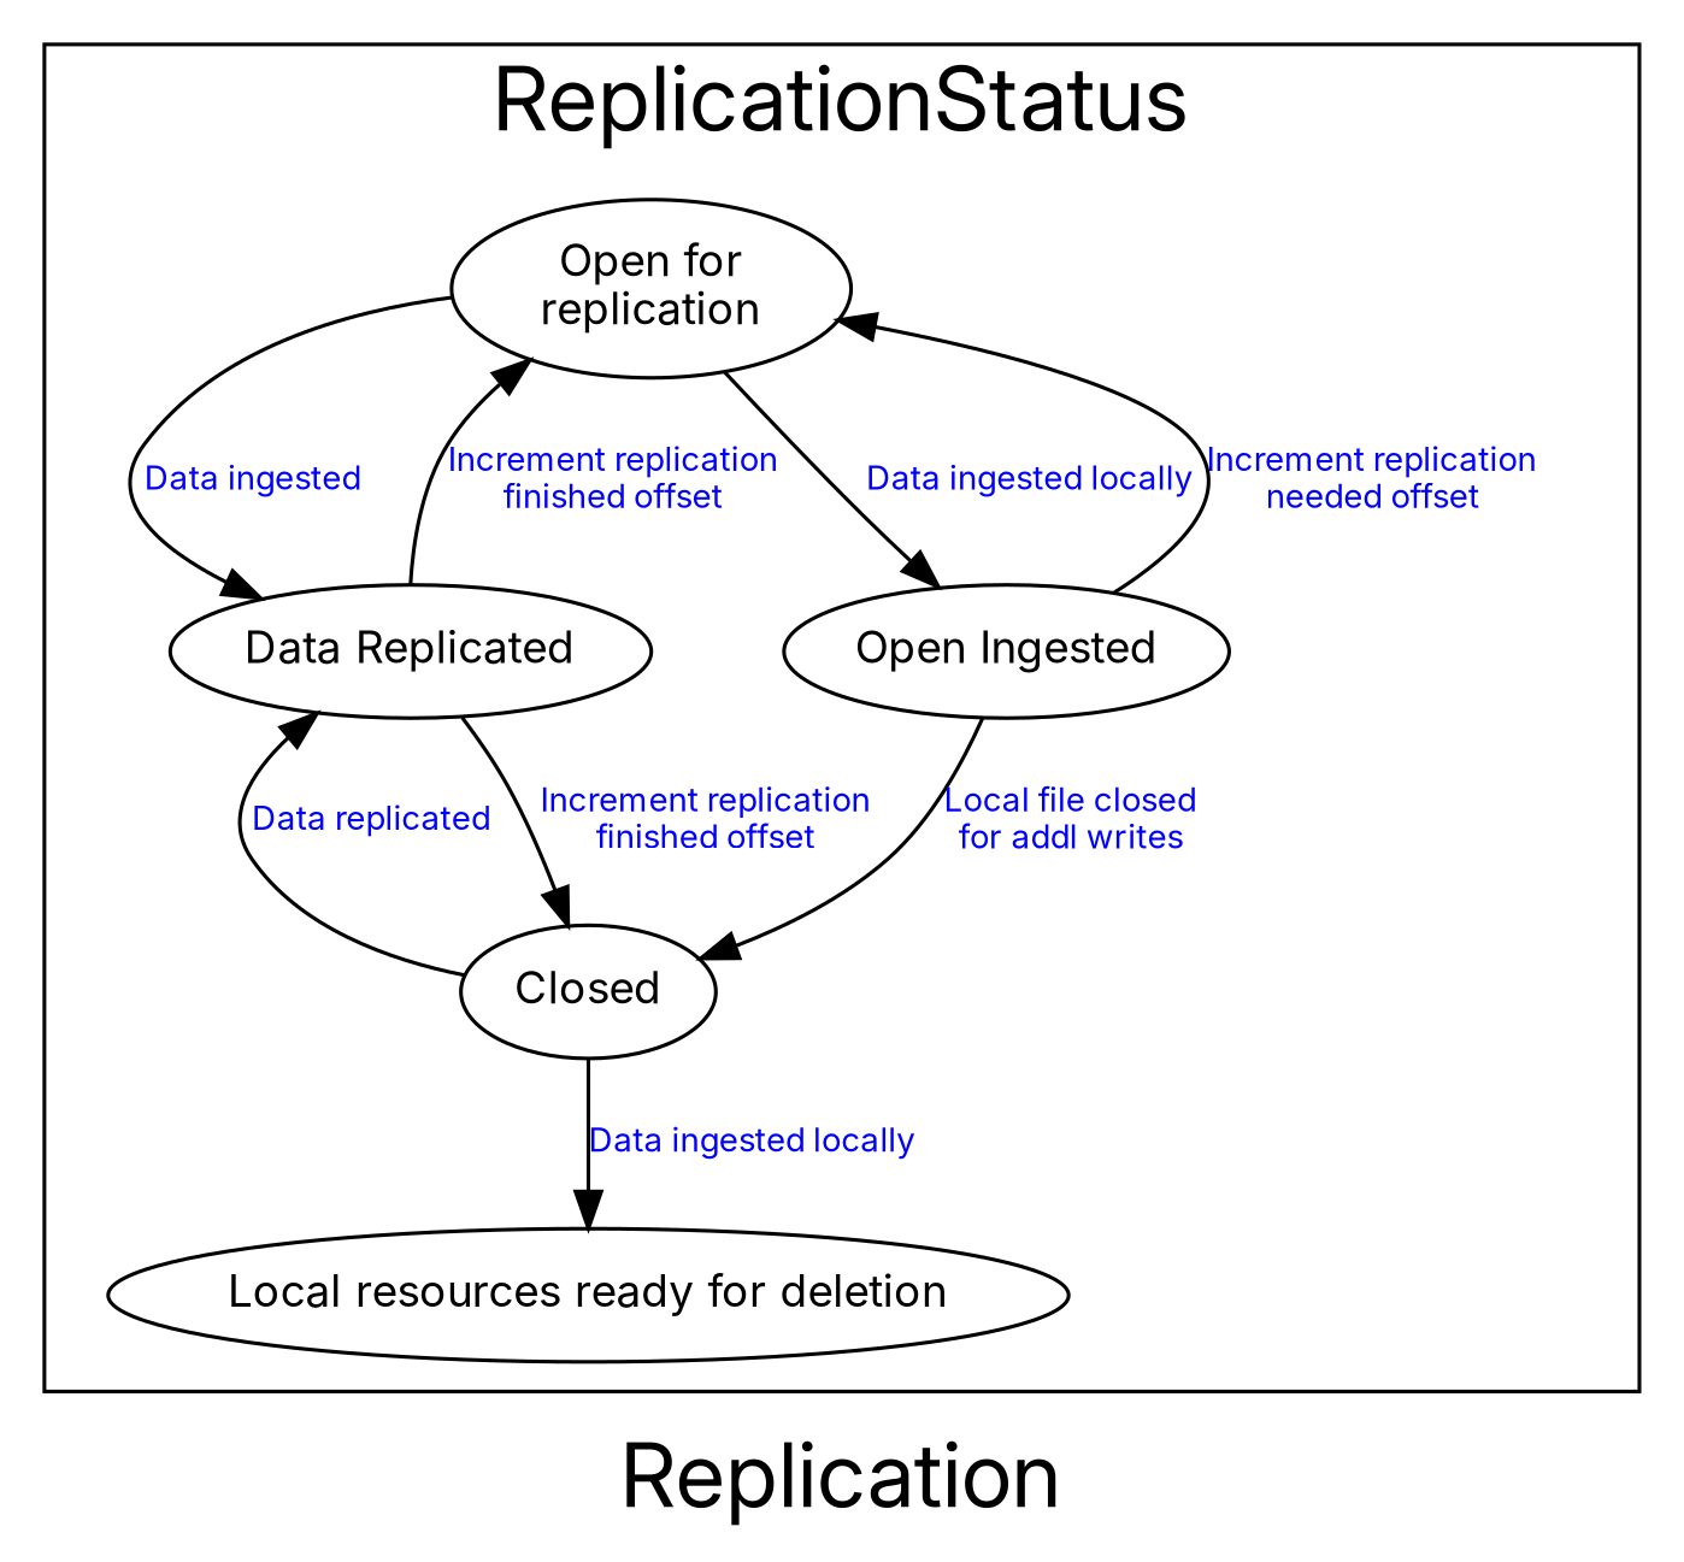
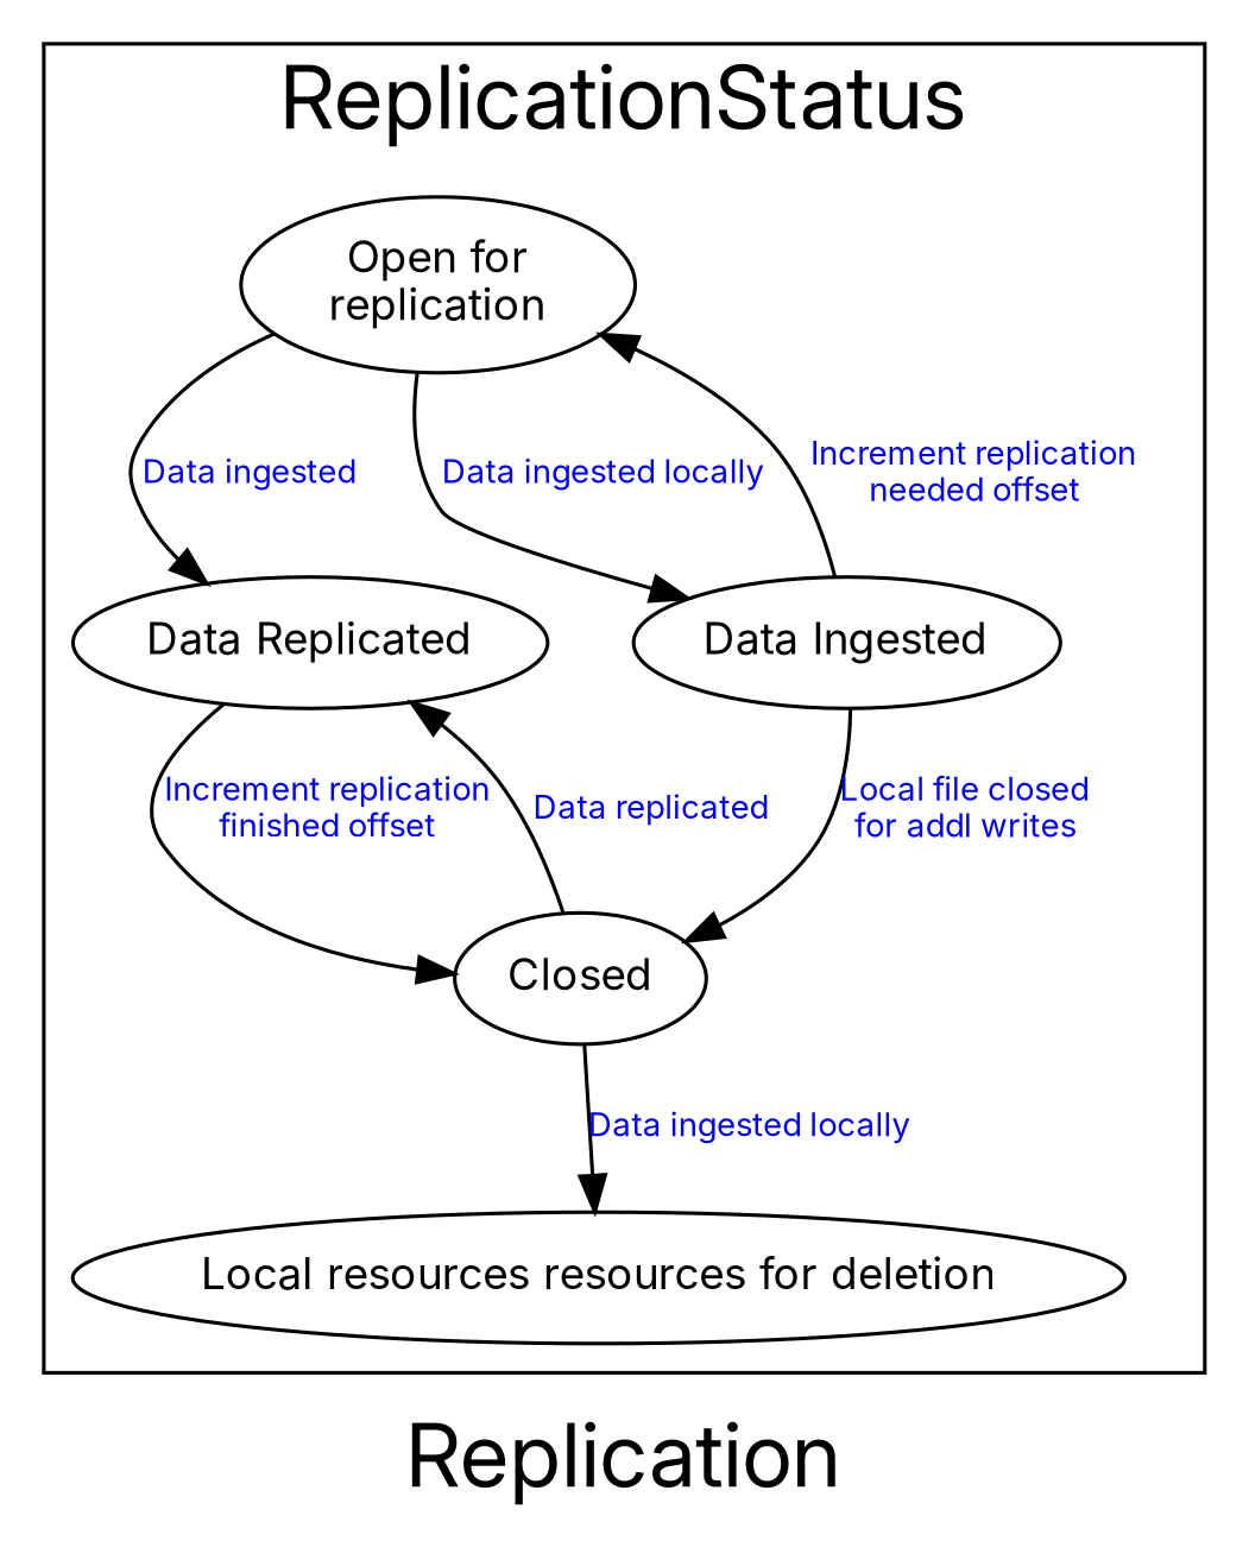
  digraph {
    fontname=Inter
    fontsize=24
    label=Replication
    node [fontname=Inter fontsize=12]
    edge [fontcolor=blue fontname=Inter fontsize=9]
    n1 [label="Open for\nreplication"]
    n2 [label="Data Replicated"]
-   n3 [label="Open Ingested"]
+   n3 [label="Data Ingested"]
    n4 [label=Closed]
-   n5 [label="Local resources ready for deletion"]
+   n5 [label="Local resources resources for deletion"]
    subgraph cluster_1 {
      label=ReplicationStatus
      n1
      n2
      n3
      n4
      n5
    }
    n1 -> n2 [label="Data ingested"]
    n1 -> n3 [label="Data ingested locally"]
-   n2 -> n1 [label="Increment replication\nfinished offset"]
    n2 -> n4 [label="Increment replication\nfinished offset"]
    n3 -> n1 [label="Increment replication\nneeded offset"]
    n3 -> n4 [label="Local file closed\nfor addl writes"]
    n4 -> n2 [label="Data replicated"]
    n4 -> n5 [label="Data ingested locally"]
  }
